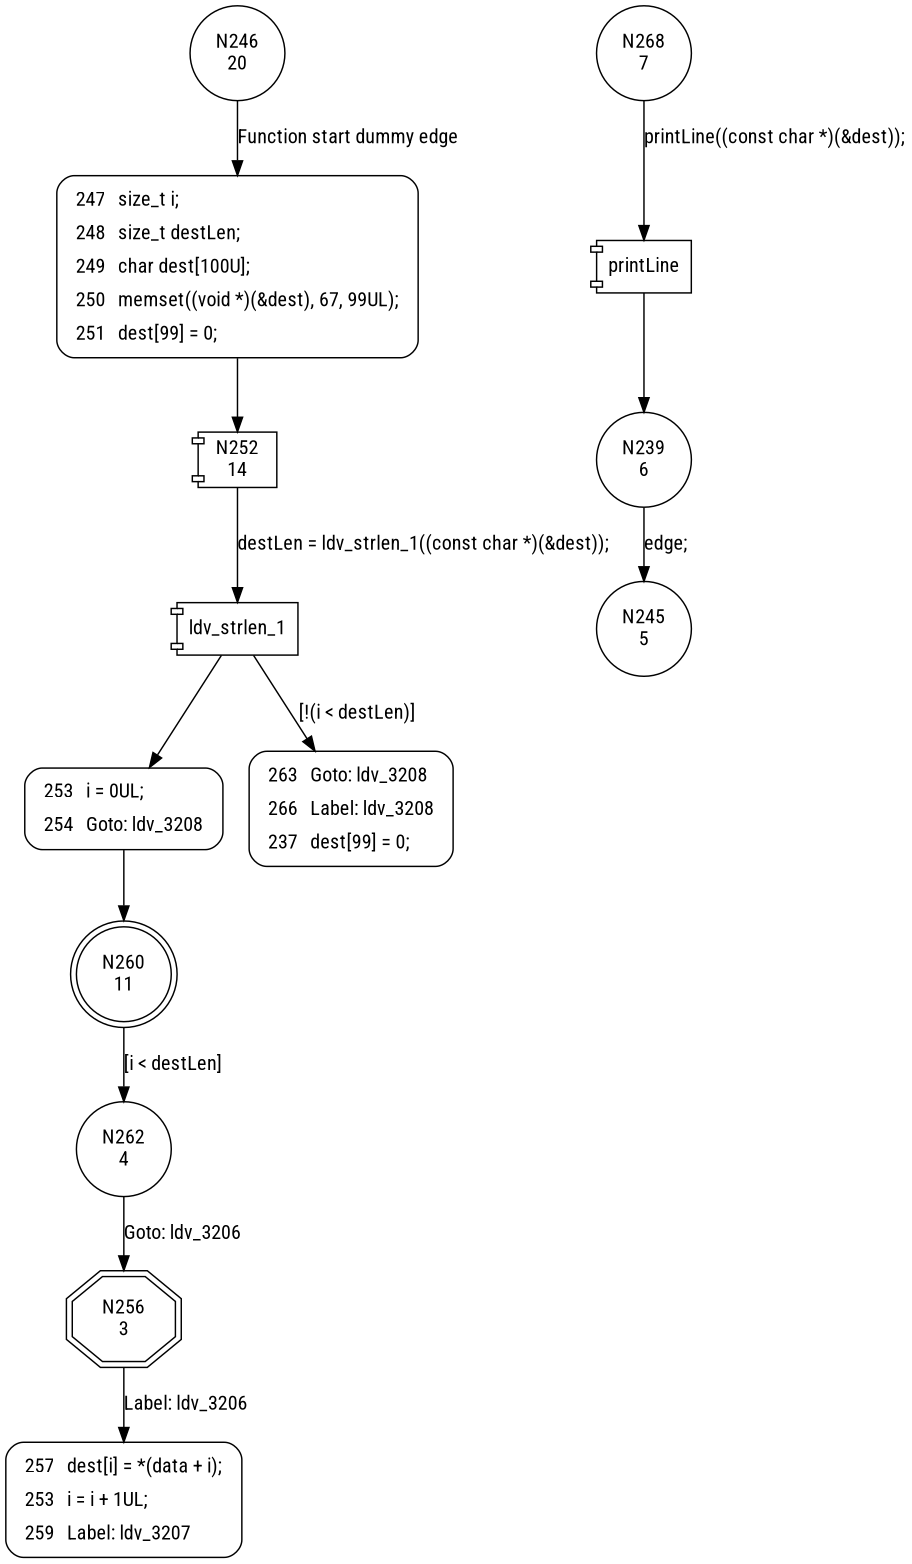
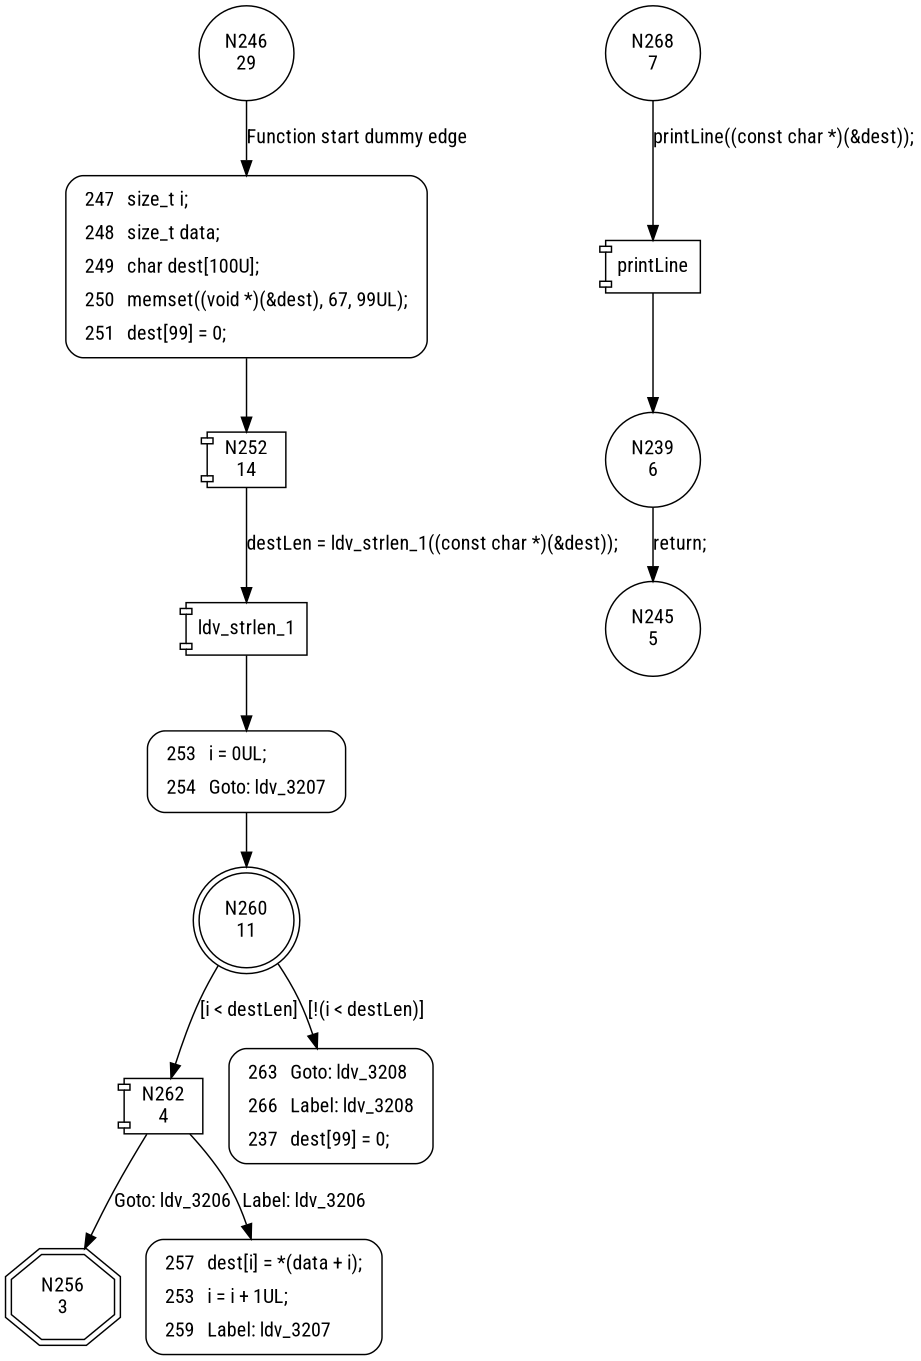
  digraph {
    fontname="Roboto Condensed"
    node [fontname="Roboto Condensed" shape=circle]
    edge [fontname="Roboto Condensed"]
-   n1 [label="N246\n20"]
-   n2 [fillcolor=white label=<<table border="0" cellborder="0" cellpadding="3" bgcolor="white"><tr><td align="right">247</td><td align="left">size_t i;</td></tr><tr><td align="right">248</td><td align="left">size_t destLen;</td></tr><tr><td align="right">249</td><td align="left">char dest[100U];</td></tr><tr><td align="right">250</td><td align="left">memset((void *)(&amp;dest), 67, 99UL);</td></tr><tr><td align="right">251</td><td align="left">dest[99] = 0;</td></tr></table>> penwidth=1 shape=Mrecord style="filled,bold"]
+   n1 [label="N246\n29"]
+   n2 [fillcolor=white label=<<table border="0" cellborder="0" cellpadding="3" bgcolor="white"><tr><td align="right">247</td><td align="left">size_t i;</td></tr><tr><td align="right">248</td><td align="left">size_t data;</td></tr><tr><td align="right">249</td><td align="left">char dest[100U];</td></tr><tr><td align="right">250</td><td align="left">memset((void *)(&amp;dest), 67, 99UL);</td></tr><tr><td align="right">251</td><td align="left">dest[99] = 0;</td></tr></table>> penwidth=1 shape=Mrecord style="filled,bold"]
    n3 [label="N252\n14" shape=component]
    n4 [label=ldv_strlen_1 shape=component]
-   n5 [fillcolor=white label=<<table border="0" cellborder="0" cellpadding="3" bgcolor="white"><tr><td align="right">253</td><td align="left">i = 0UL;</td></tr><tr><td align="right">254</td><td align="left">Goto: ldv_3208</td></tr></table>> penwidth=1 shape=Mrecord style="filled,bold"]
+   n5 [fillcolor=white label=<<table border="0" cellborder="0" cellpadding="3" bgcolor="white"><tr><td align="right">253</td><td align="left">i = 0UL;</td></tr><tr><td align="right">254</td><td align="left">Goto: ldv_3207</td></tr></table>> penwidth=1 shape=Mrecord style="filled,bold"]
    n6 [label="N260\n11" shape=doublecircle]
-   n7 [label="N262\n4"]
+   n7 [label="N262\n4" shape=component]
    n8 [fillcolor=white label=<<table border="0" cellborder="0" cellpadding="3" bgcolor="white"><tr><td align="right">263</td><td align="left">Goto: ldv_3208</td></tr><tr><td align="right">266</td><td align="left">Label: ldv_3208</td></tr><tr><td align="right">237</td><td align="left">dest[99] = 0;</td></tr></table>> penwidth=1 shape=Mrecord style="filled,bold"]
    n9 [label="N256\n3" shape=doubleoctagon]
    n10 [fillcolor=white label=<<table border="0" cellborder="0" cellpadding="3" bgcolor="white"><tr><td align="right">257</td><td align="left">dest[i] = *(data + i);</td></tr><tr><td align="right">253</td><td align="left">i = i + 1UL;</td></tr><tr><td align="right">259</td><td align="left">Label: ldv_3207</td></tr></table>> penwidth=1 shape=Mrecord style="filled,bold"]
    n11 [label="N268\n7"]
    n12 [label=printLine shape=component]
    n13 [label="N239\n6"]
    n14 [label="N245\n5"]
    n1 -> n2 [label="Function start dummy edge"]
    n2 -> n3
    n3 -> n4 [label="destLen = ldv_strlen_1((const char *)(&dest));"]
    n4 -> n5
    n5 -> n6
    n6 -> n7 [label="[i < destLen]"]
-   n4 -> n8 [label="[!(i < destLen)]"]
+   n6 -> n8 [label="[!(i < destLen)]"]
    n7 -> n9 [label="Goto: ldv_3206"]
-   n9 -> n10 [label="Label: ldv_3206"]
+   n7 -> n10 [label="Label: ldv_3206"]
    n11 -> n12 [label="printLine((const char *)(&dest));"]
    n12 -> n13
-   n13 -> n14 [label="edge;"]
+   n13 -> n14 [label="return;"]
  }
